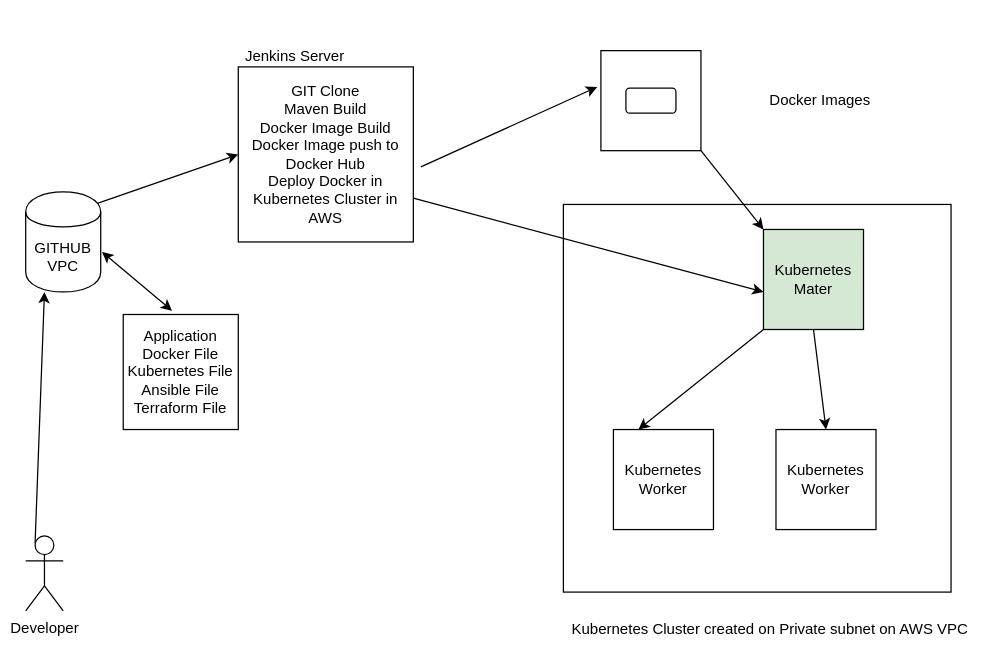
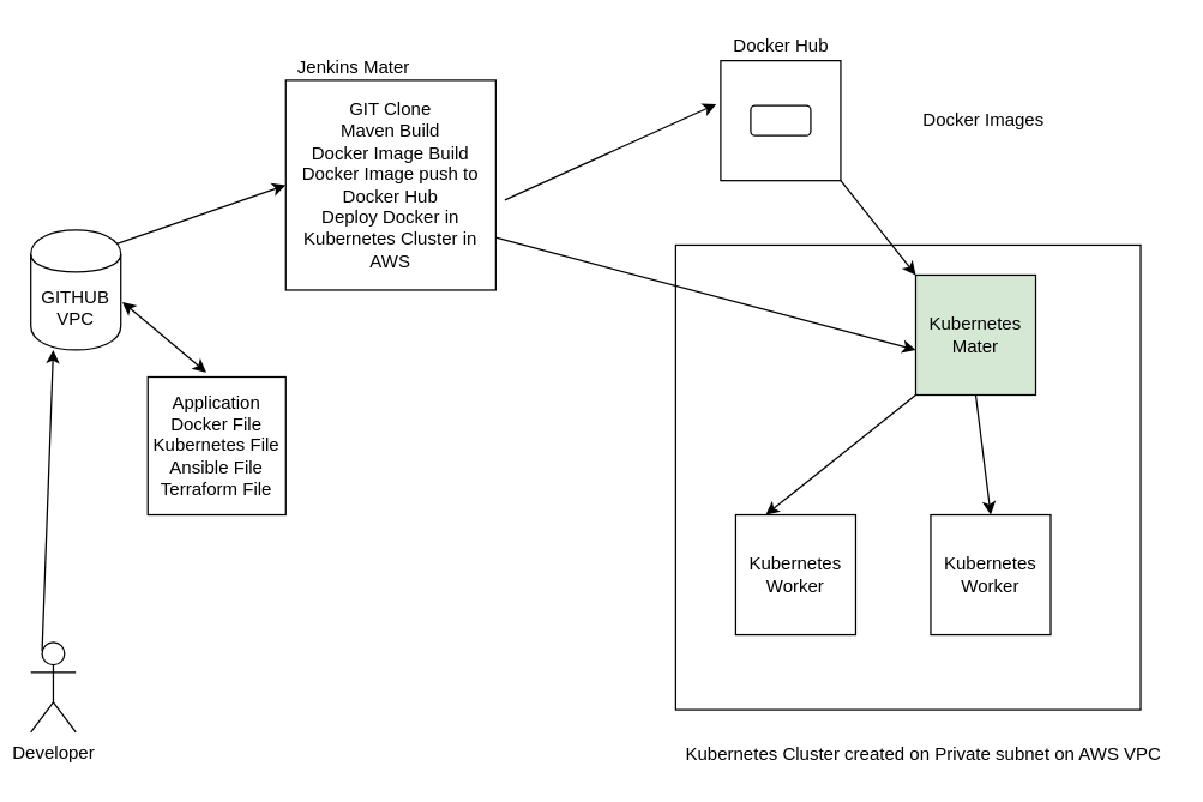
  <mxCell id="0" />
  <mxCell id="1" parent="0" />
  <mxCell id="2" value="Developer&lt;br&gt;" style="shape=umlActor;verticalLabelPosition=bottom;labelBackgroundColor=#ffffff;verticalAlign=top;html=1;outlineConnect=0;" vertex="1" parent="1"><mxGeometry x="20" y="428" width="30" height="60" as="geometry" /></mxCell>
  <mxCell id="3" value="" style="endArrow=classic;html=1;entryX=0.5;entryY=1;entryDx=0;entryDy=0;exitX=0.25;exitY=0.1;exitDx=0;exitDy=0;exitPerimeter=0;" edge="1" parent="1" source="2"><mxGeometry width="50" height="50" relative="1" as="geometry"><mxPoint x="390" y="293" as="sourcePoint" /><mxPoint x="35" y="233" as="targetPoint" /><Array as="points" /></mxGeometry></mxCell>
  <mxCell id="4" value="GIT Clone&lt;br&gt;Maven Build&lt;br&gt;Docker Image Build&lt;br&gt;Docker Image push to Docker Hub&lt;br&gt;Deploy Docker in Kubernetes Cluster in AWS" style="whiteSpace=wrap;html=1;aspect=fixed;" vertex="1" parent="1"><mxGeometry x="190" y="53" width="140" height="140" as="geometry" /></mxCell>
  <mxCell id="5" value="" style="endArrow=classic;html=1;entryX=0;entryY=0.5;entryDx=0;entryDy=0;" edge="1" parent="1" target="4"><mxGeometry width="50" height="50" relative="1" as="geometry"><mxPoint x="75" y="163" as="sourcePoint" /><mxPoint x="125" y="113" as="targetPoint" /></mxGeometry></mxCell>
  <mxCell id="6" value="GITHUB&lt;br&gt;VPC&lt;br&gt;" style="shape=cylinder;whiteSpace=wrap;html=1;boundedLbl=1;backgroundOutline=1;" vertex="1" parent="1"><mxGeometry x="20" y="153" width="60" height="80" as="geometry" /></mxCell>
- <mxCell id="7" value="Jenkins Server&lt;br&gt;" style="text;html=1;align=center;verticalAlign=middle;resizable=0;points=[];autosize=1;" vertex="1" parent="1"><mxGeometry x="190" y="35" width="90" height="20" as="geometry" /></mxCell>
+ <mxCell id="7" value="Jenkins Mater&lt;br&gt;" style="text;html=1;align=center;verticalAlign=middle;resizable=0;points=[];autosize=1;" vertex="1" parent="1"><mxGeometry x="190" y="35" width="90" height="20" as="geometry" /></mxCell>
  <mxCell id="8" value="" style="whiteSpace=wrap;html=1;aspect=fixed;" vertex="1" parent="1"><mxGeometry x="480" y="40" width="80" height="80" as="geometry" /></mxCell>
+ <mxCell id="9" value="Docker Hub&lt;br&gt;" style="text;html=1;align=center;verticalAlign=middle;resizable=0;points=[];autosize=1;" vertex="1" parent="1"><mxGeometry x="480" y="20" width="80" height="20" as="geometry" /></mxCell>
  <mxCell id="10" value="" style="rounded=1;whiteSpace=wrap;html=1;" vertex="1" parent="1"><mxGeometry x="500" y="70" width="40" height="20" as="geometry" /></mxCell>
  <mxCell id="11" value="" style="endArrow=classic;html=1;exitX=1.043;exitY=0.571;exitDx=0;exitDy=0;exitPerimeter=0;entryX=-0.037;entryY=0.363;entryDx=0;entryDy=0;entryPerimeter=0;" edge="1" parent="1" source="4" target="8"><mxGeometry width="50" height="50" relative="1" as="geometry"><mxPoint x="390" y="293" as="sourcePoint" /><mxPoint x="440" y="243" as="targetPoint" /></mxGeometry></mxCell>
  <mxCell id="12" value="" style="whiteSpace=wrap;html=1;aspect=fixed;" vertex="1" parent="1"><mxGeometry x="450" y="163" width="310" height="310" as="geometry" /></mxCell>
  <mxCell id="13" value="Kubernetes Mater" style="whiteSpace=wrap;html=1;aspect=fixed;fillColor=#d5e8d4;" vertex="1" parent="1"><mxGeometry x="610" y="183" width="80" height="80" as="geometry" /></mxCell>
  <mxCell id="14" value="Kubernetes Worker" style="whiteSpace=wrap;html=1;aspect=fixed;" vertex="1" parent="1"><mxGeometry x="620" y="343" width="80" height="80" as="geometry" /></mxCell>
  <mxCell id="15" value="" style="endArrow=classic;html=1;entryX=0;entryY=0.625;entryDx=0;entryDy=0;entryPerimeter=0;exitX=1;exitY=0.75;exitDx=0;exitDy=0;" edge="1" parent="1" source="4" target="13"><mxGeometry width="50" height="50" relative="1" as="geometry"><mxPoint x="390" y="293" as="sourcePoint" /><mxPoint x="440" y="243" as="targetPoint" /></mxGeometry></mxCell>
  <mxCell id="16" value="" style="endArrow=classic;html=1;entryX=0;entryY=0;entryDx=0;entryDy=0;exitX=1;exitY=1;exitDx=0;exitDy=0;" edge="1" parent="1" source="8" target="13"><mxGeometry width="50" height="50" relative="1" as="geometry"><mxPoint x="390" y="293" as="sourcePoint" /><mxPoint x="440" y="243" as="targetPoint" /></mxGeometry></mxCell>
  <mxCell id="17" value="Docker Images&lt;br&gt;" style="text;html=1;align=center;verticalAlign=middle;resizable=0;points=[];autosize=1;" vertex="1" parent="1"><mxGeometry x="605" y="70" width="100" height="20" as="geometry" /></mxCell>
  <mxCell id="18" value="" style="endArrow=classic;html=1;entryX=0.5;entryY=0;entryDx=0;entryDy=0;exitX=0.5;exitY=1;exitDx=0;exitDy=0;" edge="1" parent="1" source="13" target="14"><mxGeometry width="50" height="50" relative="1" as="geometry"><mxPoint x="390" y="293" as="sourcePoint" /><mxPoint x="440" y="243" as="targetPoint" /></mxGeometry></mxCell>
  <mxCell id="19" value="Kubernetes Cluster created on Private subnet on AWS VPC&lt;br&gt;" style="text;html=1;align=center;verticalAlign=middle;resizable=0;points=[];autosize=1;" vertex="1" parent="1"><mxGeometry x="450" y="493" width="330" height="20" as="geometry" /></mxCell>
  <mxCell id="20" value="Application&lt;br&gt;Docker File&lt;br&gt;Kubernetes File&lt;br&gt;Ansible File&lt;br&gt;Terraform File" style="whiteSpace=wrap;html=1;aspect=fixed;" vertex="1" parent="1"><mxGeometry x="98" y="251" width="92" height="92" as="geometry" /></mxCell>
  <mxCell id="21" value="" style="endArrow=classic;startArrow=classic;html=1;exitX=1.017;exitY=0.6;exitDx=0;exitDy=0;exitPerimeter=0;entryX=0.424;entryY=-0.033;entryDx=0;entryDy=0;entryPerimeter=0;" edge="1" parent="1" source="6" target="20"><mxGeometry width="50" height="50" relative="1" as="geometry"><mxPoint x="390" y="293" as="sourcePoint" /><mxPoint x="440" y="243" as="targetPoint" /></mxGeometry></mxCell>
  <mxCell id="22" value="Kubernetes Worker" style="whiteSpace=wrap;html=1;aspect=fixed;" vertex="1" parent="1"><mxGeometry x="490" y="343" width="80" height="80" as="geometry" /></mxCell>
  <mxCell id="23" value="" style="endArrow=classic;html=1;exitX=0;exitY=1;exitDx=0;exitDy=0;entryX=0.25;entryY=0;entryDx=0;entryDy=0;" edge="1" parent="1" source="13" target="22"><mxGeometry width="50" height="50" relative="1" as="geometry"><mxPoint x="390" y="283" as="sourcePoint" /><mxPoint x="440" y="233" as="targetPoint" /></mxGeometry></mxCell>
